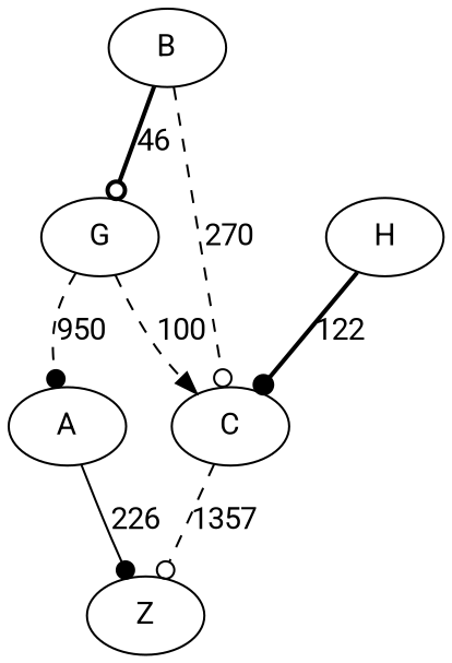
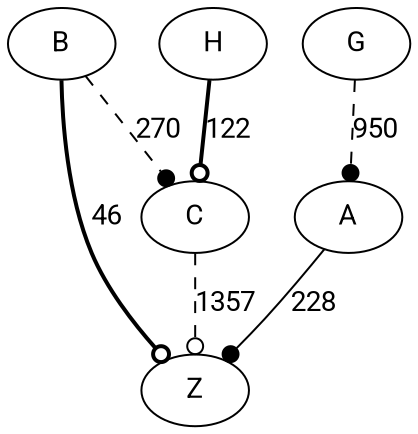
  digraph {
    fontname=Roboto
    rankdir=TB
    node [fontname=Roboto]
    edge [arrowhead=odot fontname=Roboto style=dashed]
    B
    G
    C
    A
    Z
    H
-   B -> G [label=46 style=bold]
-   B -> C [label=270]
-   G -> C [arrowhead=normal label=100]
+   B -> Z [label=46 style=bold]
+   B -> C [arrowhead=dot label=270]
    G -> A [arrowhead=dot label=950]
    C -> Z [label=1357]
-   A -> Z [arrowhead=dot label=226 style=solid]
-   H -> C [arrowhead=dot label=122 style=bold]
+   A -> Z [arrowhead=dot label=228 style=solid]
+   H -> C [label=122 style=bold]
  }
